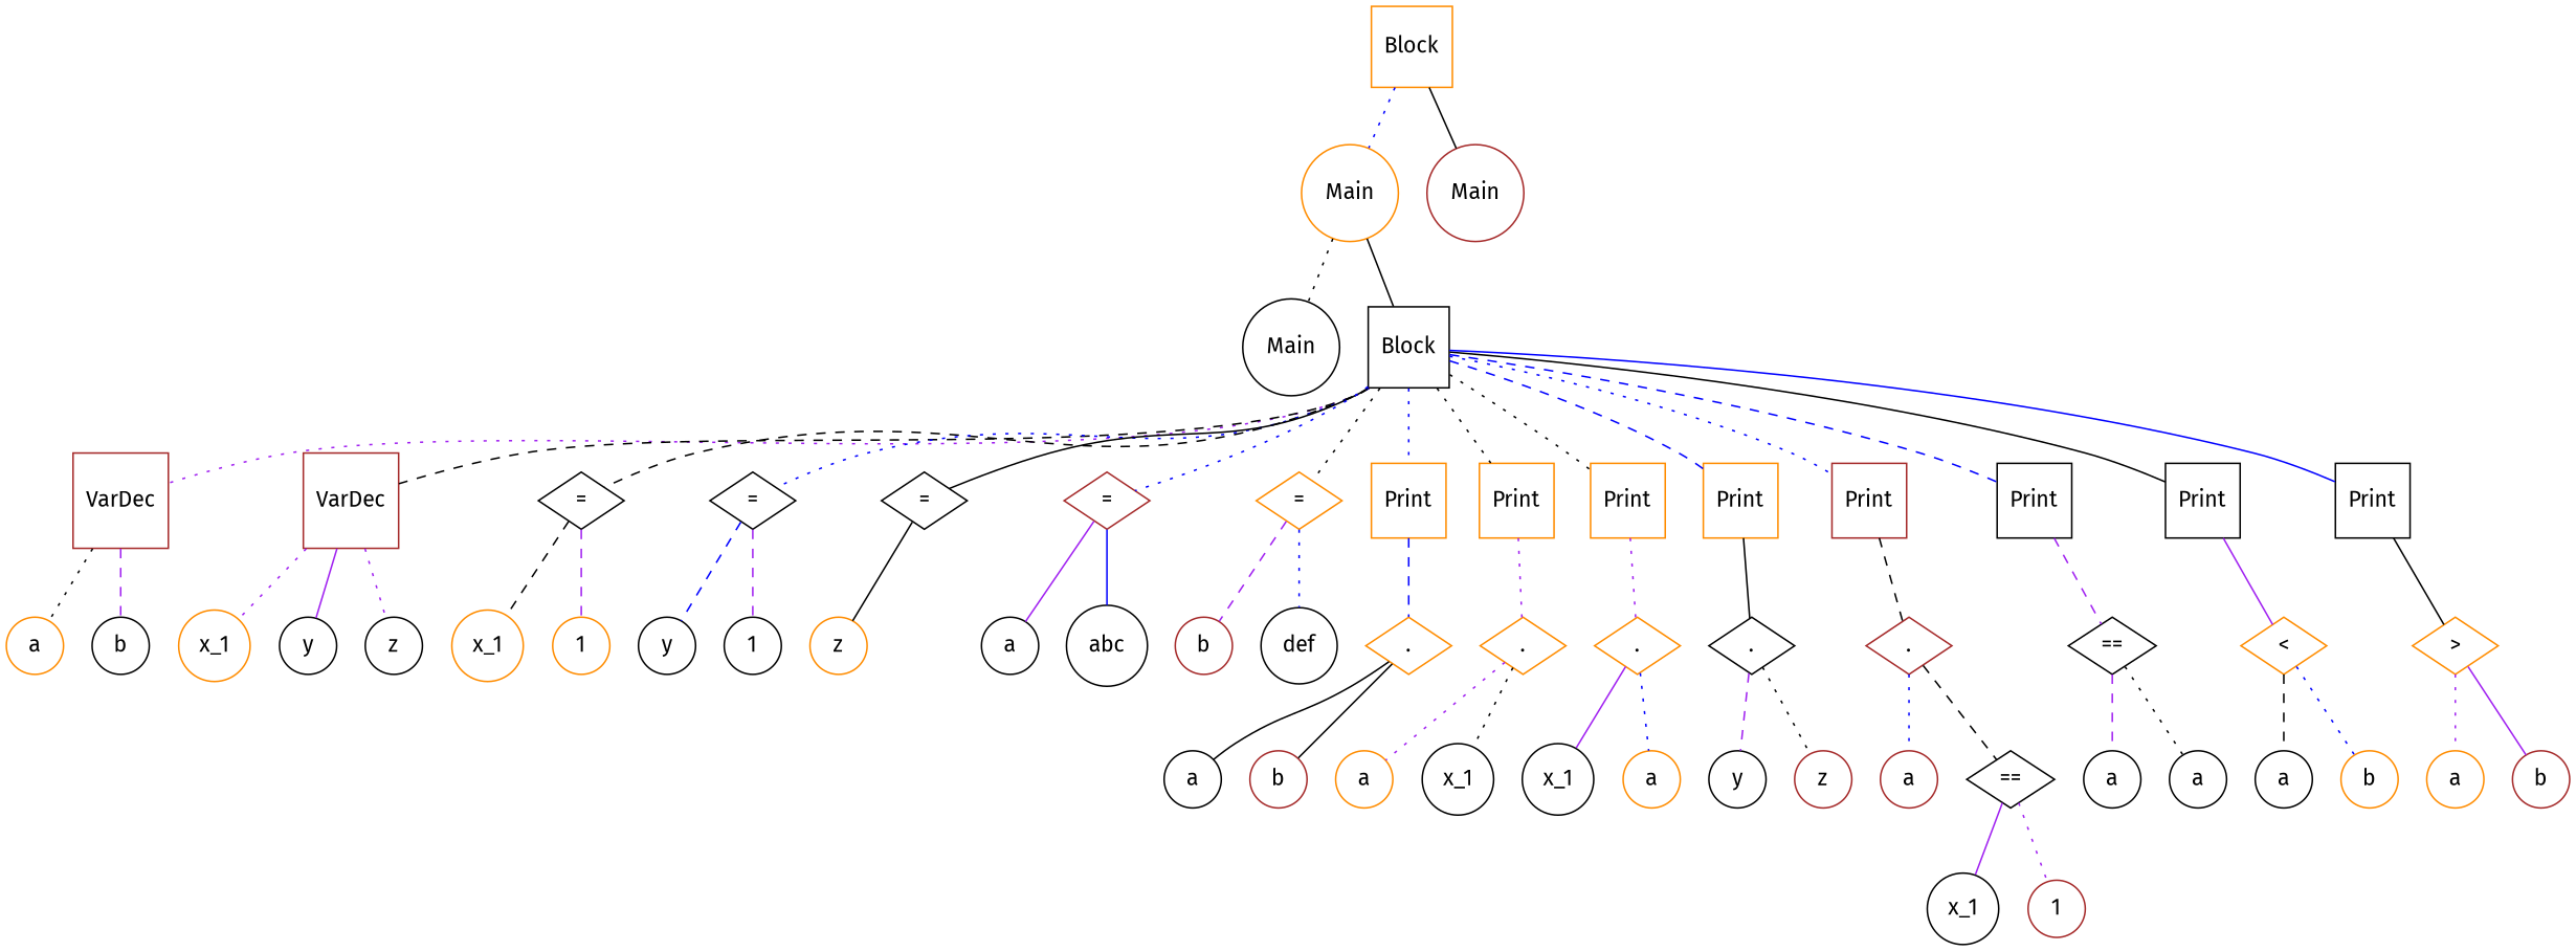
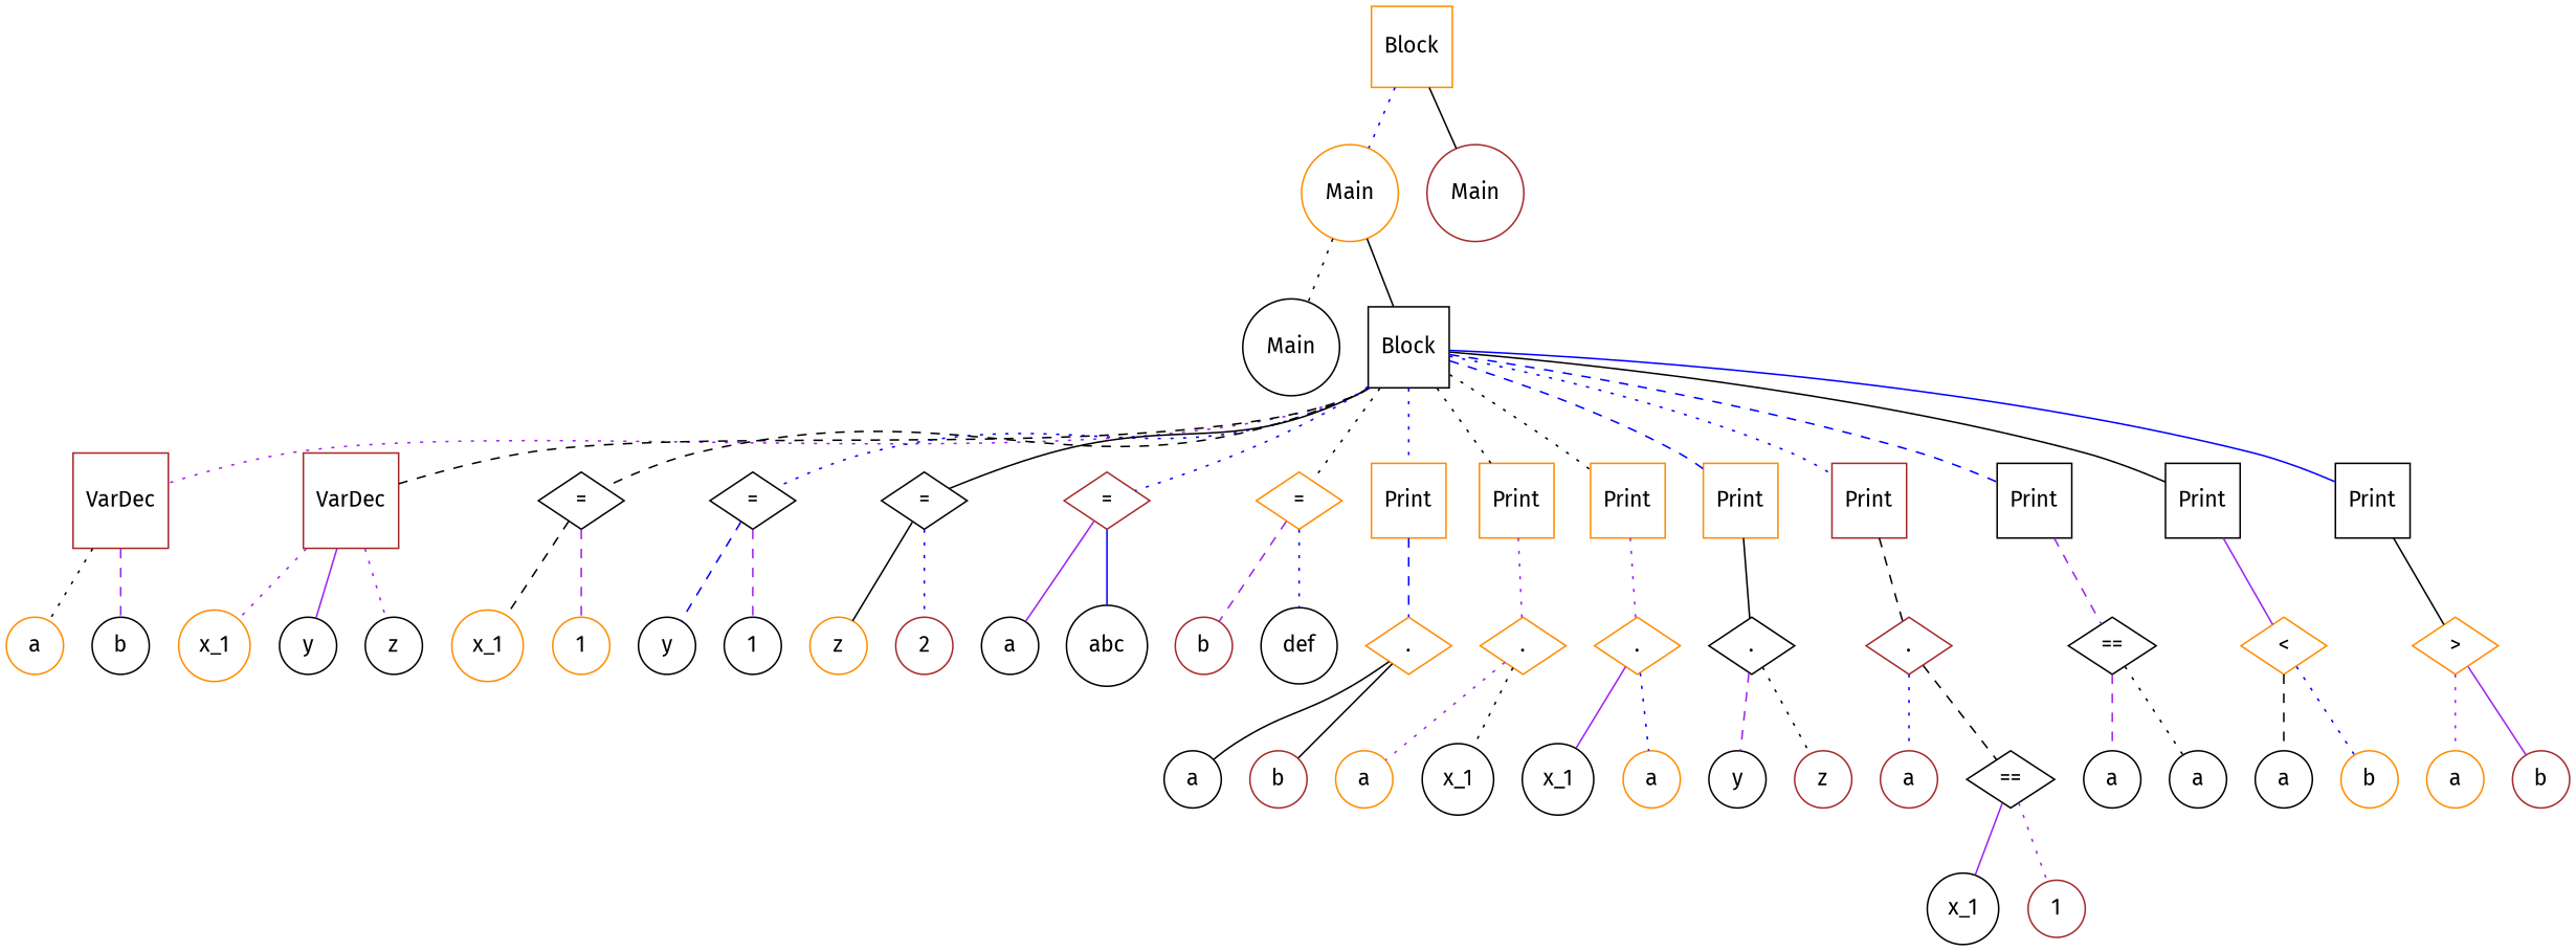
  graph {
    fontname="Fira Sans"
    node [shape=circle color=black fontname="Fira Sans"]
    edge [color=black style=dotted fontname="Fira Sans"]
    n1 [label=Block shape=square color=darkorange]
    n2 [label=Main color=darkorange]
    n3 [label=Main color=brown]
    n4 [label=Main]
    n5 [label=Block shape=square]
    n6 [label=VarDec shape=square color=brown]
    n7 [label=VarDec shape=square color=brown]
    n8 [label="=" shape=diamond]
    n9 [label="=" shape=diamond]
    n10 [label="=" shape=diamond]
    n11 [label="=" shape=diamond color=brown]
    n12 [label="=" shape=diamond color=darkorange]
    n13 [label=Print shape=square color=darkorange]
    n14 [label=Print shape=square color=darkorange]
    n15 [label=Print shape=square color=darkorange]
    n16 [label=Print shape=square color=darkorange]
    n17 [label=Print shape=square color=brown]
    n18 [label=Print shape=square]
    n19 [label=Print shape=square]
    n20 [label=Print shape=square]
    n21 [label=a color=darkorange]
    n22 [label=b]
    n23 [label=x_1 color=darkorange]
    n24 [label=y]
    n25 [label=z]
    n26 [label=x_1 color=darkorange]
    n27 [label=1 color=darkorange]
    n28 [label=y]
    n29 [label=1]
    n30 [label=z color=darkorange]
+   n31 [label=2 color=brown]
    n32 [label=a]
    n33 [label=abc]
    n34 [label=b color=brown]
    n35 [label=def]
    n36 [label="." shape=diamond color=darkorange]
    n37 [label=a]
    n38 [label=b color=brown]
    n39 [label="." shape=diamond color=darkorange]
    n40 [label=a color=darkorange]
    n41 [label=x_1]
    n42 [label="." shape=diamond color=darkorange]
    n43 [label=x_1]
    n44 [label=a color=darkorange]
    n45 [label="." shape=diamond]
    n46 [label=y]
    n47 [label=z color=brown]
    n48 [label="." shape=diamond color=brown]
    n49 [label=a color=brown]
    n50 [label="==" shape=diamond]
    n51 [label=x_1]
    n52 [label=1 color=brown]
    n53 [label="==" shape=diamond]
    n54 [label=a]
    n55 [label=a]
    n56 [label="<" shape=diamond color=darkorange]
    n57 [label=a]
    n58 [label=b color=darkorange]
    n59 [label=">" shape=diamond color=darkorange]
    n60 [label=a color=darkorange]
    n61 [label=b color=brown]
    n1 -- n2 [color=blue]
    n1 -- n3 [style=solid]
    n2 -- n4
    n2 -- n5 [style=solid]
    n5 -- n6 [color=purple]
    n5 -- n7 [style=dashed]
    n5 -- n8 [style=dashed]
    n5 -- n9 [color=blue]
    n5 -- n10 [style=solid]
    n5 -- n11 [color=blue]
    n5 -- n12
    n5 -- n13 [color=blue]
    n5 -- n14
    n5 -- n15
    n5 -- n16 [color=blue style=dashed]
    n5 -- n17 [color=blue]
    n5 -- n18 [color=blue style=dashed]
    n5 -- n19 [style=solid]
    n5 -- n20 [color=blue style=solid]
    n6 -- n21
    n6 -- n22 [color=purple style=dashed]
    n7 -- n23 [color=purple]
    n7 -- n24 [color=purple style=solid]
    n7 -- n25 [color=purple]
    n8 -- n26 [style=dashed]
    n8 -- n27 [color=purple style=dashed]
    n9 -- n28 [color=blue style=dashed]
    n9 -- n29 [color=purple style=dashed]
    n10 -- n30 [style=solid]
+   n10 -- n31 [color=blue]
    n11 -- n32 [color=purple style=solid]
    n11 -- n33 [color=blue style=solid]
    n12 -- n34 [color=purple style=dashed]
    n12 -- n35 [color=blue]
    n13 -- n36 [color=blue style=dashed]
    n14 -- n39 [color=purple]
    n15 -- n42 [color=purple]
    n16 -- n45 [style=solid]
    n17 -- n48 [style=dashed]
    n18 -- n53 [color=purple style=dashed]
    n19 -- n56 [color=purple style=solid]
    n20 -- n59 [style=solid]
    n36 -- n37 [style=solid]
    n36 -- n38 [style=solid]
    n39 -- n40 [color=purple]
    n39 -- n41
    n42 -- n43 [color=purple style=solid]
    n42 -- n44 [color=blue]
    n45 -- n46 [color=purple style=dashed]
    n45 -- n47
    n48 -- n49 [color=blue]
    n48 -- n50 [style=dashed]
    n50 -- n51 [color=purple style=solid]
    n50 -- n52 [color=purple]
    n53 -- n54 [color=purple style=dashed]
    n53 -- n55
    n56 -- n57 [style=dashed]
    n56 -- n58 [color=blue]
    n59 -- n60 [color=purple]
    n59 -- n61 [color=purple style=solid]
  }
